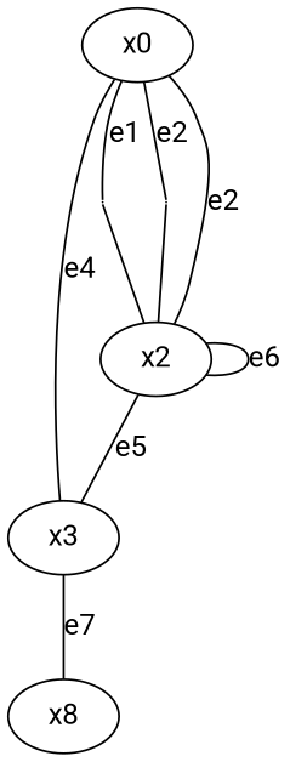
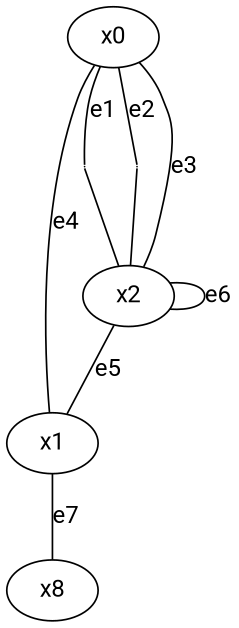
  graph {
    fontname=Roboto
    node [fontname=Roboto shape=ellipse]
    edge [fontname=Roboto]
    n1 [label=x0]
    x2
-   x3
+   x3 [label=x1]
    i1 [height=0 shape=point width=0]
    i2 [height=0 shape=point width=0]
    n6 [label=x8]
-   n1 -- x2 [label=e2]
+   n1 -- x2 [label=e3]
    n1 -- x3 [label=e4]
    n1 -- i1 [label=e1]
    n1 -- i2 [label=e2]
    x2 -- x2 [label=e6]
    x2 -- x3 [label=e5]
    x3 -- n6 [label=e7]
    i1 -- x2
    i2 -- x2
  }
